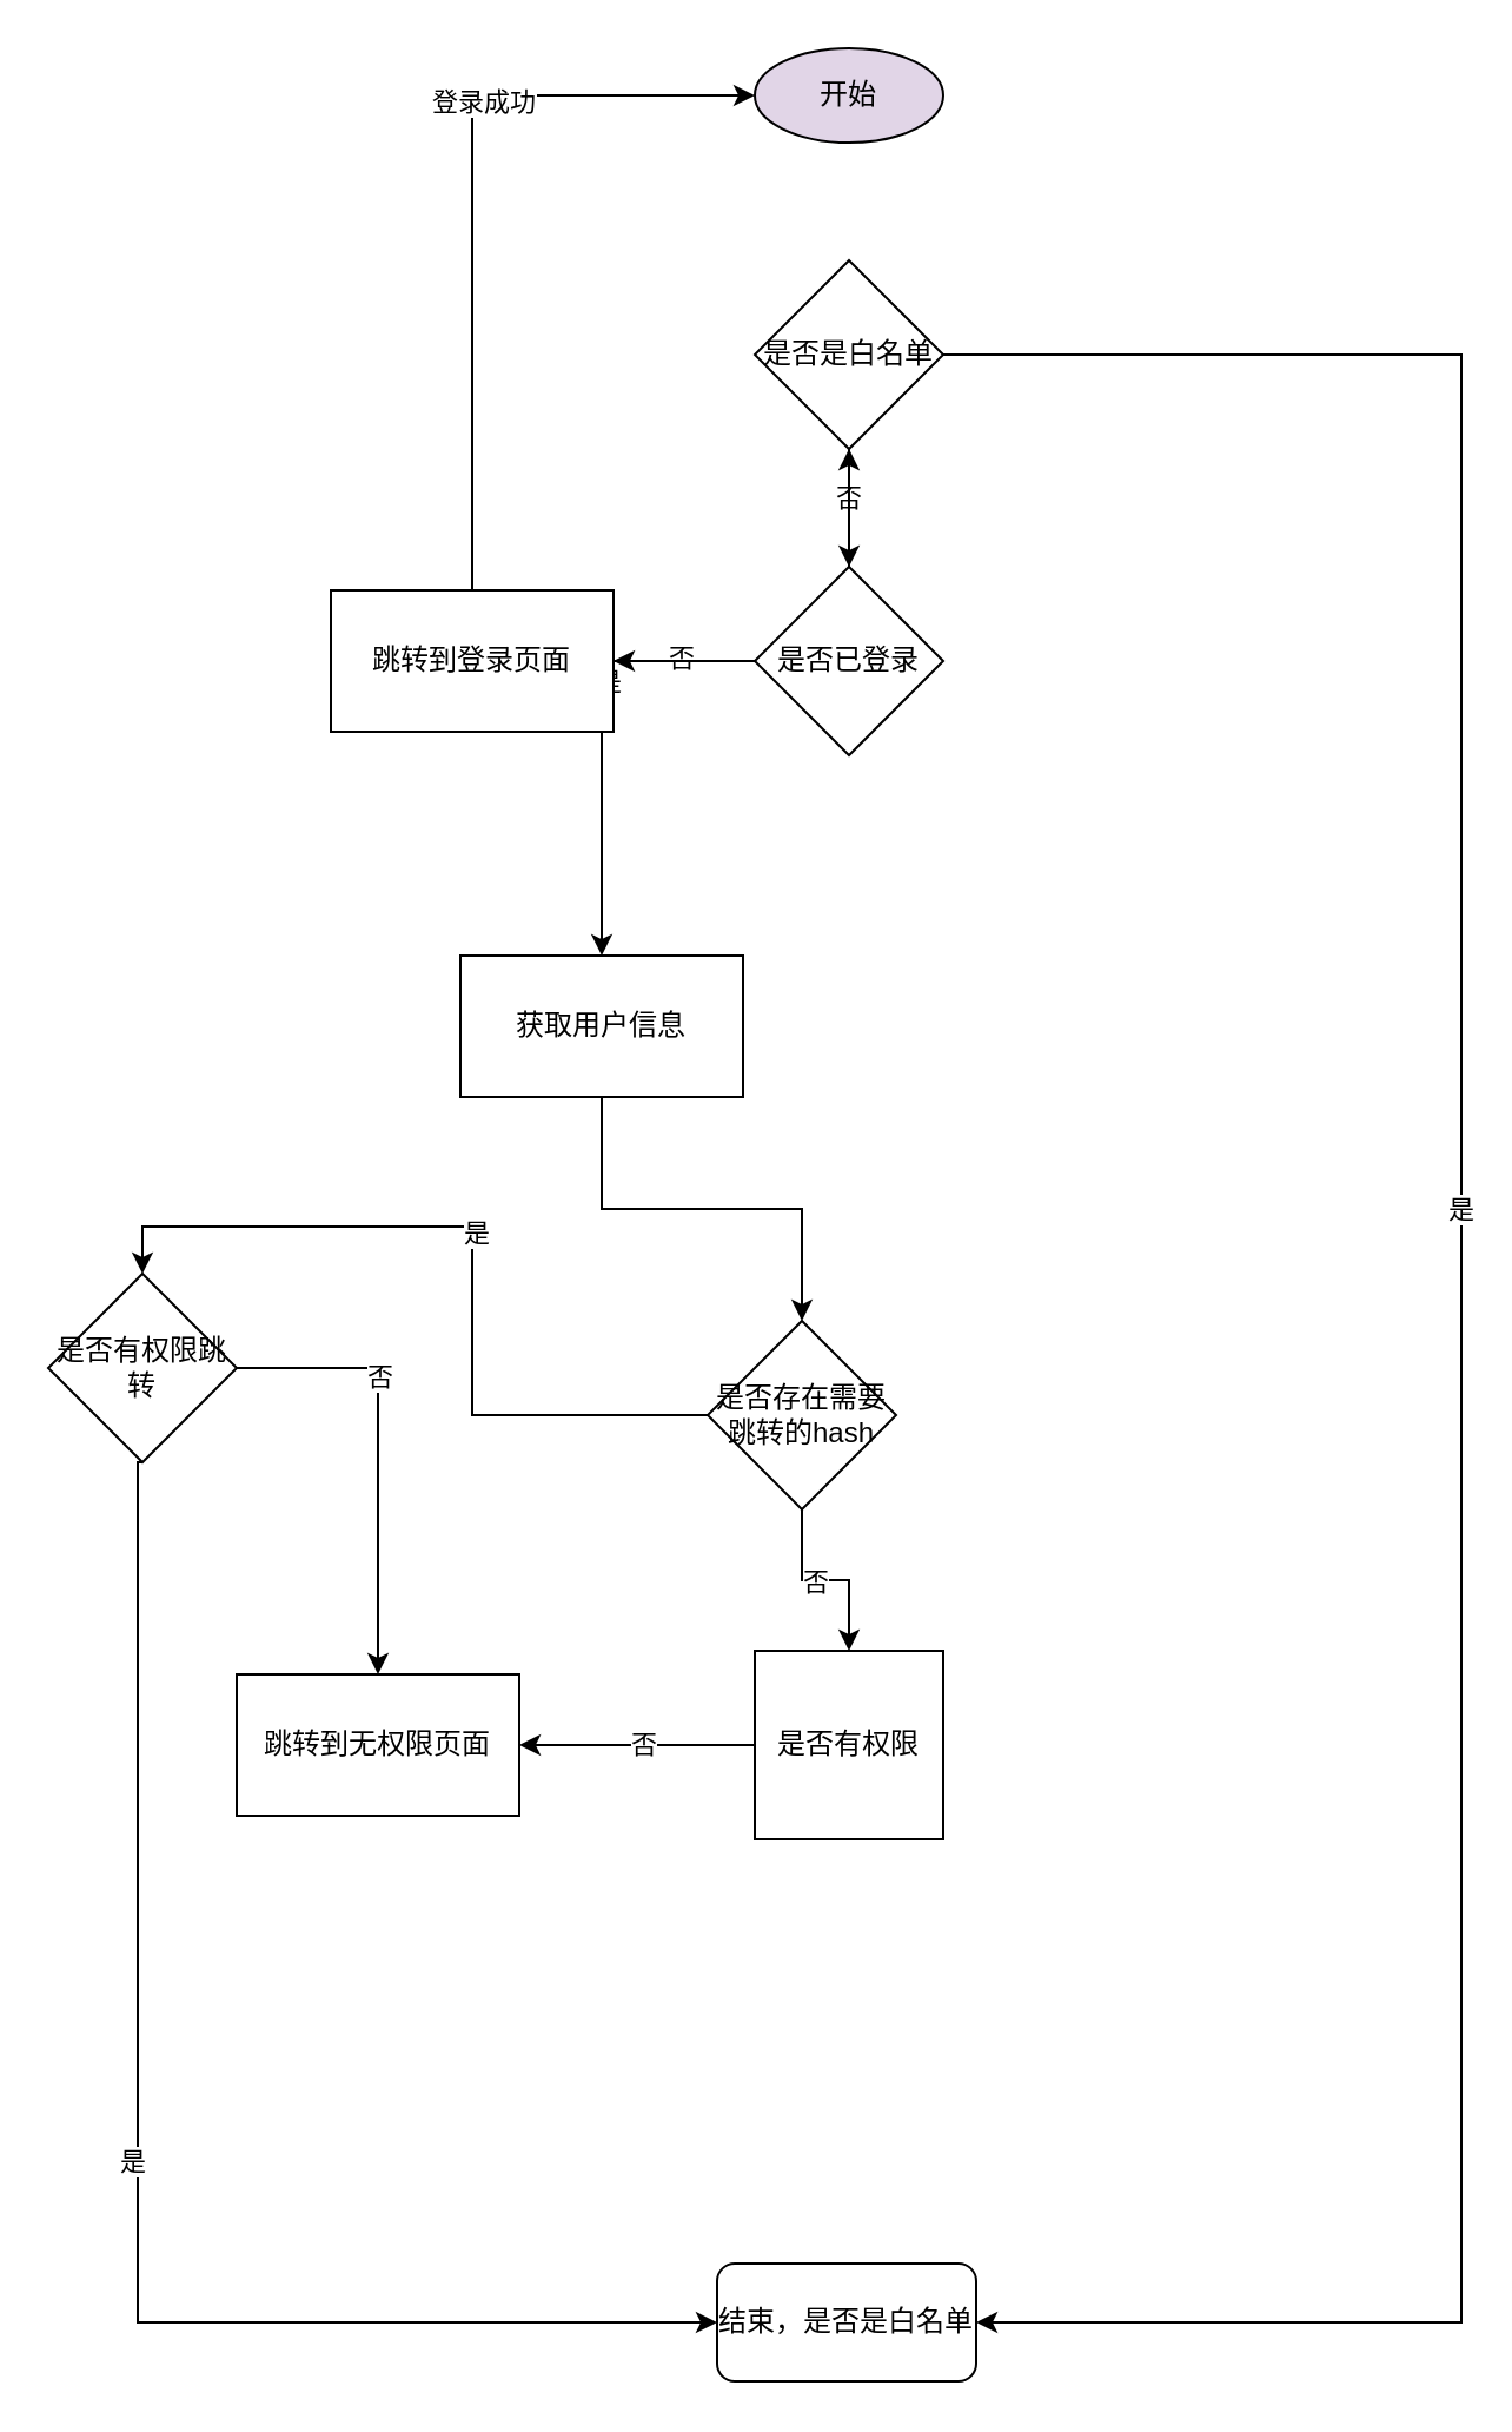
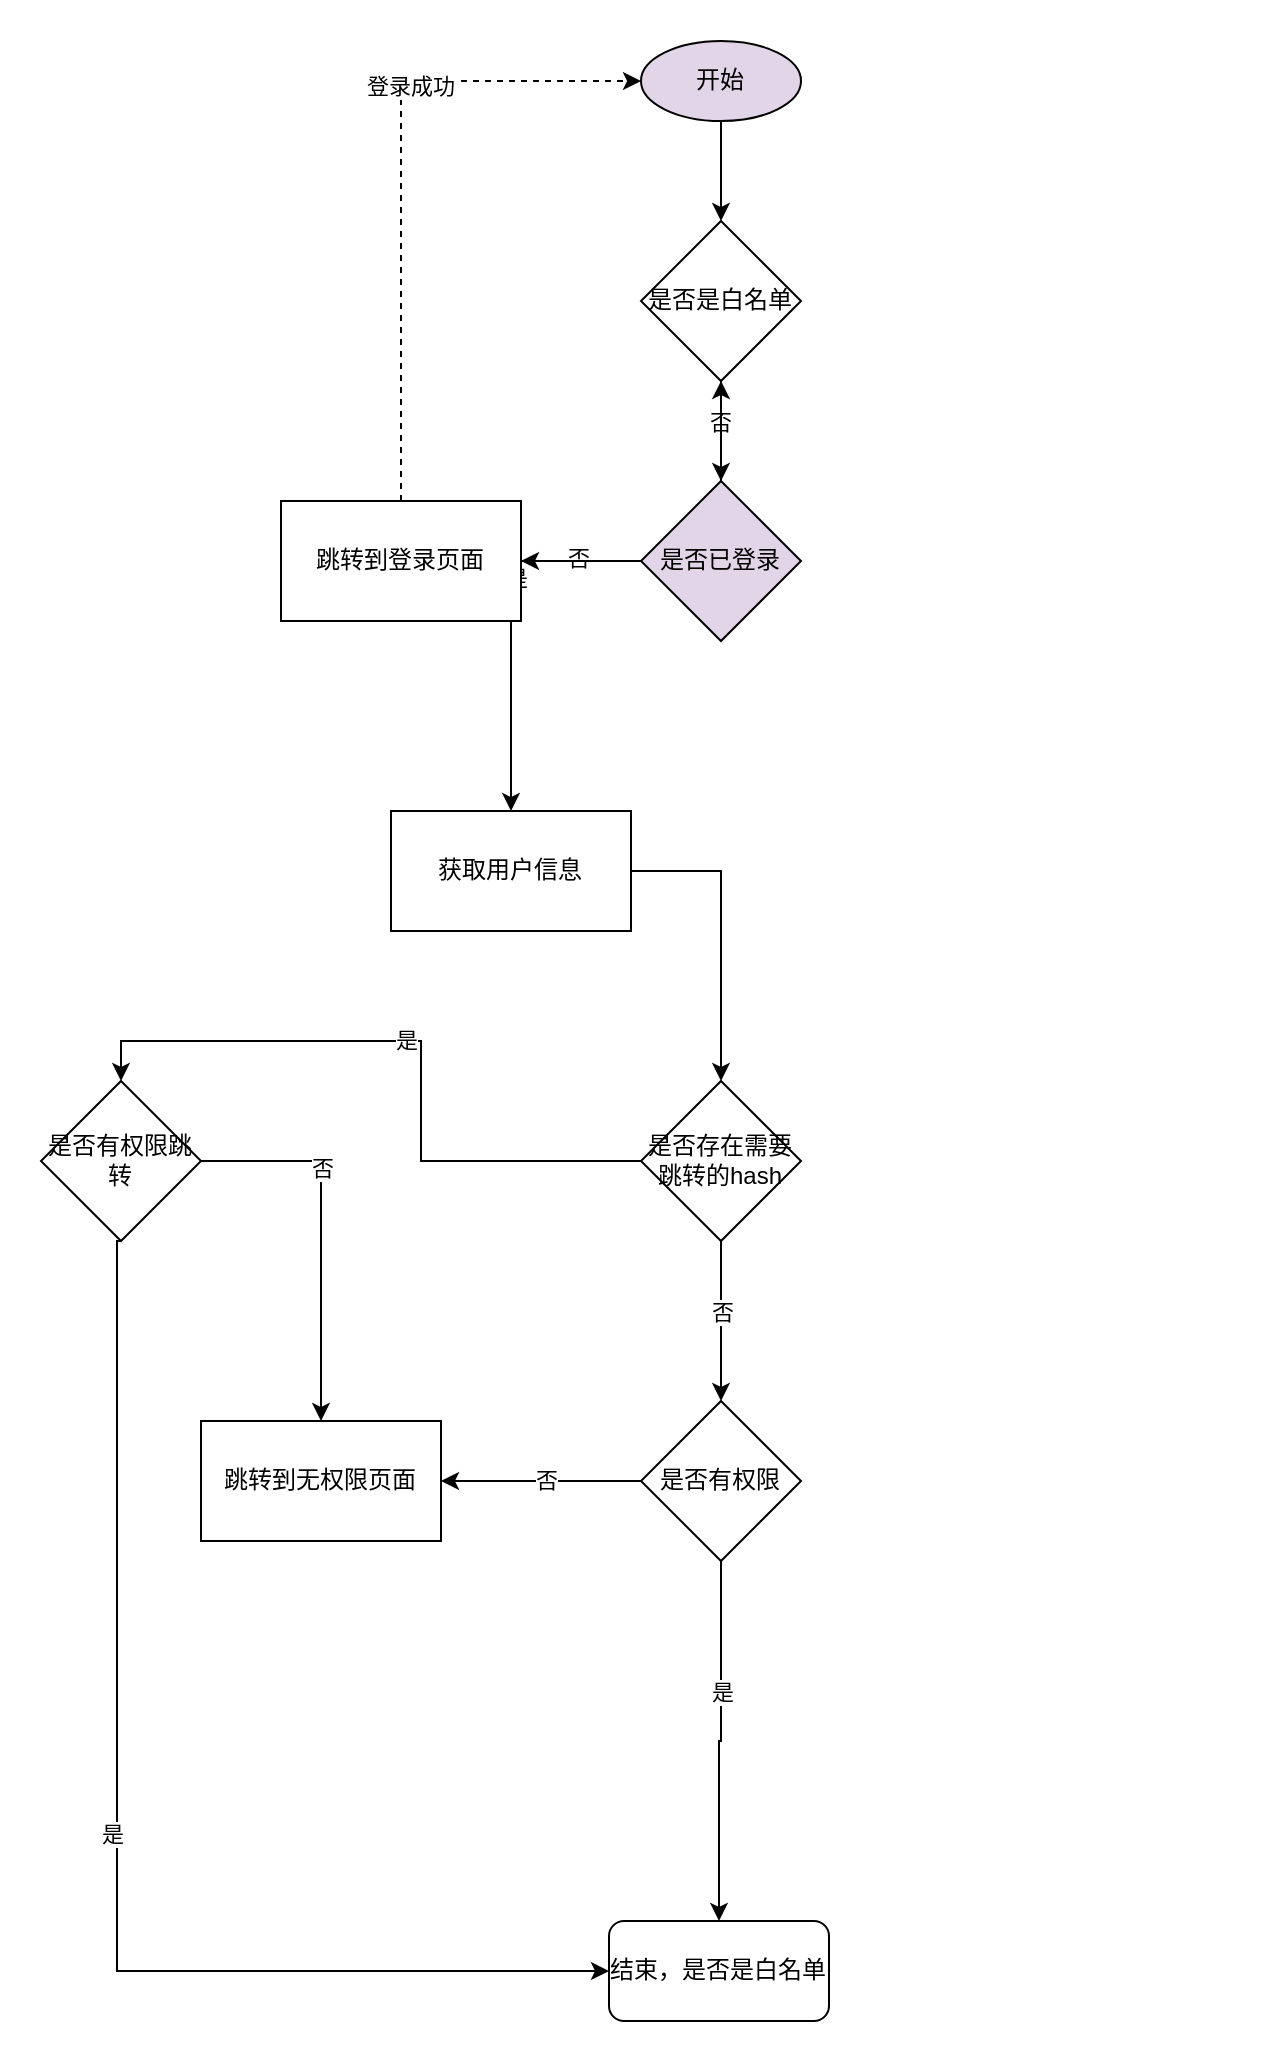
  <mxCell id="0" />
  <mxCell id="1" parent="0" />
+ <mxCell id="2" value="" style="edgeStyle=orthogonalEdgeStyle;rounded=0;orthogonalLoop=1;jettySize=auto;html=1;" edge="1" parent="1" source="3" target="8"><mxGeometry relative="1" as="geometry" /></mxCell>
  <mxCell id="3" value="开始" style="ellipse;whiteSpace=wrap;html=1;fillColor=#e1d5e7;" vertex="1" parent="1"><mxGeometry x="320" y="20" width="80" height="40" as="geometry" /></mxCell>
  <mxCell id="4" value="" style="edgeStyle=orthogonalEdgeStyle;rounded=0;orthogonalLoop=1;jettySize=auto;html=1;" edge="1" parent="1" source="8"><mxGeometry relative="1" as="geometry"><mxPoint x="360" y="240" as="targetPoint" /></mxGeometry></mxCell>
  <mxCell id="5" value="否" style="edgeLabel;html=1;align=center;verticalAlign=middle;resizable=0;points=[];" vertex="1" connectable="0" parent="4"><mxGeometry x="-0.222" y="-1" relative="1" as="geometry"><mxPoint as="offset" /></mxGeometry></mxCell>
- <mxCell id="6" style="edgeStyle=orthogonalEdgeStyle;rounded=0;orthogonalLoop=1;jettySize=auto;html=1;exitX=1;exitY=0.5;exitDx=0;exitDy=0;entryX=1;entryY=0.5;entryDx=0;entryDy=0;" edge="1" parent="1" source="8" target="9"><mxGeometry relative="1" as="geometry"><Array as="points"><mxPoint x="620" y="150" /><mxPoint x="620" y="985" /></Array></mxGeometry></mxCell>
- <mxCell id="7" value="是" style="edgeLabel;html=1;align=center;verticalAlign=middle;resizable=0;points=[];" vertex="1" connectable="0" parent="6"><mxGeometry x="-0.079" y="-1" relative="1" as="geometry"><mxPoint y="1" as="offset" /></mxGeometry></mxCell>
  <mxCell id="8" value="是否是白名单" style="rhombus;whiteSpace=wrap;html=1;" vertex="1" parent="1"><mxGeometry x="320" y="110" width="80" height="80" as="geometry" /></mxCell>
  <mxCell id="9" value="结束，是否是白名单" style="whiteSpace=wrap;html=1;rounded=1;" vertex="1" parent="1"><mxGeometry x="304" y="960" width="110" height="50" as="geometry" /></mxCell>
  <mxCell id="10" value="" style="edgeStyle=orthogonalEdgeStyle;rounded=0;orthogonalLoop=1;jettySize=auto;html=1;exitX=0.5;exitY=0;exitDx=0;exitDy=0;" edge="1" parent="1" source="15" target="8"><mxGeometry relative="1" as="geometry" /></mxCell>
  <mxCell id="11" value="" style="edgeStyle=orthogonalEdgeStyle;rounded=0;orthogonalLoop=1;jettySize=auto;html=1;" edge="1" parent="1" source="15" target="18"><mxGeometry relative="1" as="geometry" /></mxCell>
  <mxCell id="12" value="否" style="edgeLabel;html=1;align=center;verticalAlign=middle;resizable=0;points=[];" vertex="1" connectable="0" parent="11"><mxGeometry x="0.076" y="-2" relative="1" as="geometry"><mxPoint as="offset" /></mxGeometry></mxCell>
  <mxCell id="13" value="" style="edgeStyle=orthogonalEdgeStyle;rounded=0;orthogonalLoop=1;jettySize=auto;html=1;entryX=0.5;entryY=0;entryDx=0;entryDy=0;" edge="1" parent="1" source="15" target="20"><mxGeometry relative="1" as="geometry"><mxPoint x="360" y="400" as="targetPoint" /></mxGeometry></mxCell>
  <mxCell id="14" value="是" style="edgeLabel;html=1;align=center;verticalAlign=middle;resizable=0;points=[];" vertex="1" connectable="0" parent="13"><mxGeometry x="-0.234" y="2" relative="1" as="geometry"><mxPoint as="offset" /></mxGeometry></mxCell>
- <mxCell id="15" value="是否已登录" style="rhombus;whiteSpace=wrap;html=1;" vertex="1" parent="1"><mxGeometry x="320" y="240" width="80" height="80" as="geometry" /></mxCell>
- <mxCell id="16" style="edgeStyle=orthogonalEdgeStyle;rounded=0;orthogonalLoop=1;jettySize=auto;html=1;entryX=0;entryY=0.5;entryDx=0;entryDy=0;" edge="1" parent="1" source="18" target="3"><mxGeometry relative="1" as="geometry"><mxPoint x="210" y="90" as="targetPoint" /><Array as="points"><mxPoint x="200" y="40" /></Array></mxGeometry></mxCell>
+ <mxCell id="15" value="是否已登录" style="rhombus;whiteSpace=wrap;html=1;fillColor=#e1d5e7;" vertex="1" parent="1"><mxGeometry x="320" y="240" width="80" height="80" as="geometry" /></mxCell>
+ <mxCell id="16" style="edgeStyle=orthogonalEdgeStyle;rounded=0;orthogonalLoop=1;jettySize=auto;html=1;entryX=0;entryY=0.5;entryDx=0;entryDy=0;dashed=1;" edge="1" parent="1" source="18" target="3"><mxGeometry relative="1" as="geometry"><mxPoint x="210" y="90" as="targetPoint" /><Array as="points"><mxPoint x="200" y="40" /></Array></mxGeometry></mxCell>
  <mxCell id="17" value="登录成功" style="edgeLabel;html=1;align=center;verticalAlign=middle;resizable=0;points=[];" vertex="1" connectable="0" parent="16"><mxGeometry x="0.297" y="-2" relative="1" as="geometry"><mxPoint as="offset" /></mxGeometry></mxCell>
  <mxCell id="18" value="跳转到登录页面" style="whiteSpace=wrap;html=1;" vertex="1" parent="1"><mxGeometry x="140" y="250" width="120" height="60" as="geometry" /></mxCell>
  <mxCell id="19" value="" style="edgeStyle=orthogonalEdgeStyle;rounded=0;orthogonalLoop=1;jettySize=auto;html=1;" edge="1" parent="1" source="20" target="25"><mxGeometry relative="1" as="geometry" /></mxCell>
  <mxCell id="20" value="获取用户信息" style="rounded=0;whiteSpace=wrap;html=1;" vertex="1" parent="1"><mxGeometry x="195" y="405" width="120" height="60" as="geometry" /></mxCell>
  <mxCell id="21" value="" style="edgeStyle=orthogonalEdgeStyle;rounded=0;orthogonalLoop=1;jettySize=auto;html=1;entryX=0.5;entryY=0;entryDx=0;entryDy=0;" edge="1" parent="1" source="25" target="30"><mxGeometry relative="1" as="geometry" /></mxCell>
  <mxCell id="22" value="是" style="edgeLabel;html=1;align=center;verticalAlign=middle;resizable=0;points=[];" vertex="1" connectable="0" parent="21"><mxGeometry x="0.045" y="-1" relative="1" as="geometry"><mxPoint as="offset" /></mxGeometry></mxCell>
  <mxCell id="23" value="" style="edgeStyle=orthogonalEdgeStyle;rounded=0;orthogonalLoop=1;jettySize=auto;html=1;" edge="1" parent="1" source="25" target="36"><mxGeometry relative="1" as="geometry" /></mxCell>
  <mxCell id="24" value="否" style="edgeLabel;html=1;align=center;verticalAlign=middle;resizable=0;points=[];" vertex="1" connectable="0" parent="23"><mxGeometry x="-0.12" relative="1" as="geometry"><mxPoint as="offset" /></mxGeometry></mxCell>
- <mxCell id="25" value="是否存在需要跳转的hash" style="rhombus;whiteSpace=wrap;html=1;rounded=0;" vertex="1" parent="1"><mxGeometry x="300" y="560" width="80" height="80" as="geometry" /></mxCell>
+ <mxCell id="25" value="是否存在需要跳转的hash" style="rhombus;whiteSpace=wrap;html=1;rounded=0;" vertex="1" parent="1"><mxGeometry x="320" y="540" width="80" height="80" as="geometry" /></mxCell>
  <mxCell id="26" value="" style="edgeStyle=orthogonalEdgeStyle;rounded=0;orthogonalLoop=1;jettySize=auto;html=1;exitX=1;exitY=0.5;exitDx=0;exitDy=0;" edge="1" parent="1" source="30" target="31"><mxGeometry relative="1" as="geometry" /></mxCell>
  <mxCell id="27" value="否" style="edgeLabel;html=1;align=center;verticalAlign=middle;resizable=0;points=[];" vertex="1" connectable="0" parent="26"><mxGeometry x="-0.337" relative="1" as="geometry"><mxPoint as="offset" /></mxGeometry></mxCell>
  <mxCell id="28" value="" style="edgeStyle=orthogonalEdgeStyle;rounded=0;orthogonalLoop=1;jettySize=auto;html=1;entryX=0;entryY=0.5;entryDx=0;entryDy=0;exitX=0.5;exitY=1;exitDx=0;exitDy=0;" edge="1" parent="1" source="30" target="9"><mxGeometry relative="1" as="geometry"><mxPoint x="-42.028" y="617.528" as="sourcePoint" /><mxPoint x="162.02" y="1022.48" as="targetPoint" /><Array as="points"><mxPoint x="58" y="620" /><mxPoint x="58" y="985" /></Array></mxGeometry></mxCell>
  <mxCell id="29" value="是" style="edgeLabel;html=1;align=center;verticalAlign=middle;resizable=0;points=[];" vertex="1" connectable="0" parent="28"><mxGeometry x="-0.028" y="-3" relative="1" as="geometry"><mxPoint as="offset" /></mxGeometry></mxCell>
  <mxCell id="30" value="是否有权限跳转" style="rhombus;whiteSpace=wrap;html=1;rounded=0;" vertex="1" parent="1"><mxGeometry x="20" y="540" width="80" height="80" as="geometry" /></mxCell>
  <mxCell id="31" value="跳转到无权限页面" style="whiteSpace=wrap;html=1;rounded=0;" vertex="1" parent="1"><mxGeometry x="100" y="710" width="120" height="60" as="geometry" /></mxCell>
+ <mxCell id="32" style="edgeStyle=orthogonalEdgeStyle;rounded=0;orthogonalLoop=1;jettySize=auto;html=1;exitX=0.5;exitY=1;exitDx=0;exitDy=0;entryX=0.5;entryY=0;entryDx=0;entryDy=0;" edge="1" parent="1" source="36" target="9"><mxGeometry relative="1" as="geometry" /></mxCell>
+ <mxCell id="33" value="是" style="edgeLabel;html=1;align=center;verticalAlign=middle;resizable=0;points=[];" vertex="1" connectable="0" parent="32"><mxGeometry x="-0.287" relative="1" as="geometry"><mxPoint as="offset" /></mxGeometry></mxCell>
  <mxCell id="34" style="edgeStyle=orthogonalEdgeStyle;rounded=0;orthogonalLoop=1;jettySize=auto;html=1;entryX=1;entryY=0.5;entryDx=0;entryDy=0;" edge="1" parent="1" source="36" target="31"><mxGeometry relative="1" as="geometry"><Array as="points"><mxPoint x="230" y="740" /></Array></mxGeometry></mxCell>
  <mxCell id="35" value="否" style="edgeLabel;html=1;align=center;verticalAlign=middle;resizable=0;points=[];" vertex="1" connectable="0" parent="34"><mxGeometry x="-0.044" y="-1" relative="1" as="geometry"><mxPoint as="offset" /></mxGeometry></mxCell>
- <mxCell id="36" value="是否有权限" style="whiteSpace=wrap;html=1;rounded=0;" vertex="1" parent="1"><mxGeometry x="320" y="700" width="80" height="80" as="geometry" /></mxCell>
+ <mxCell id="36" value="是否有权限" style="rhombus;whiteSpace=wrap;html=1;rounded=0;" vertex="1" parent="1"><mxGeometry x="320" y="700" width="80" height="80" as="geometry" /></mxCell>
